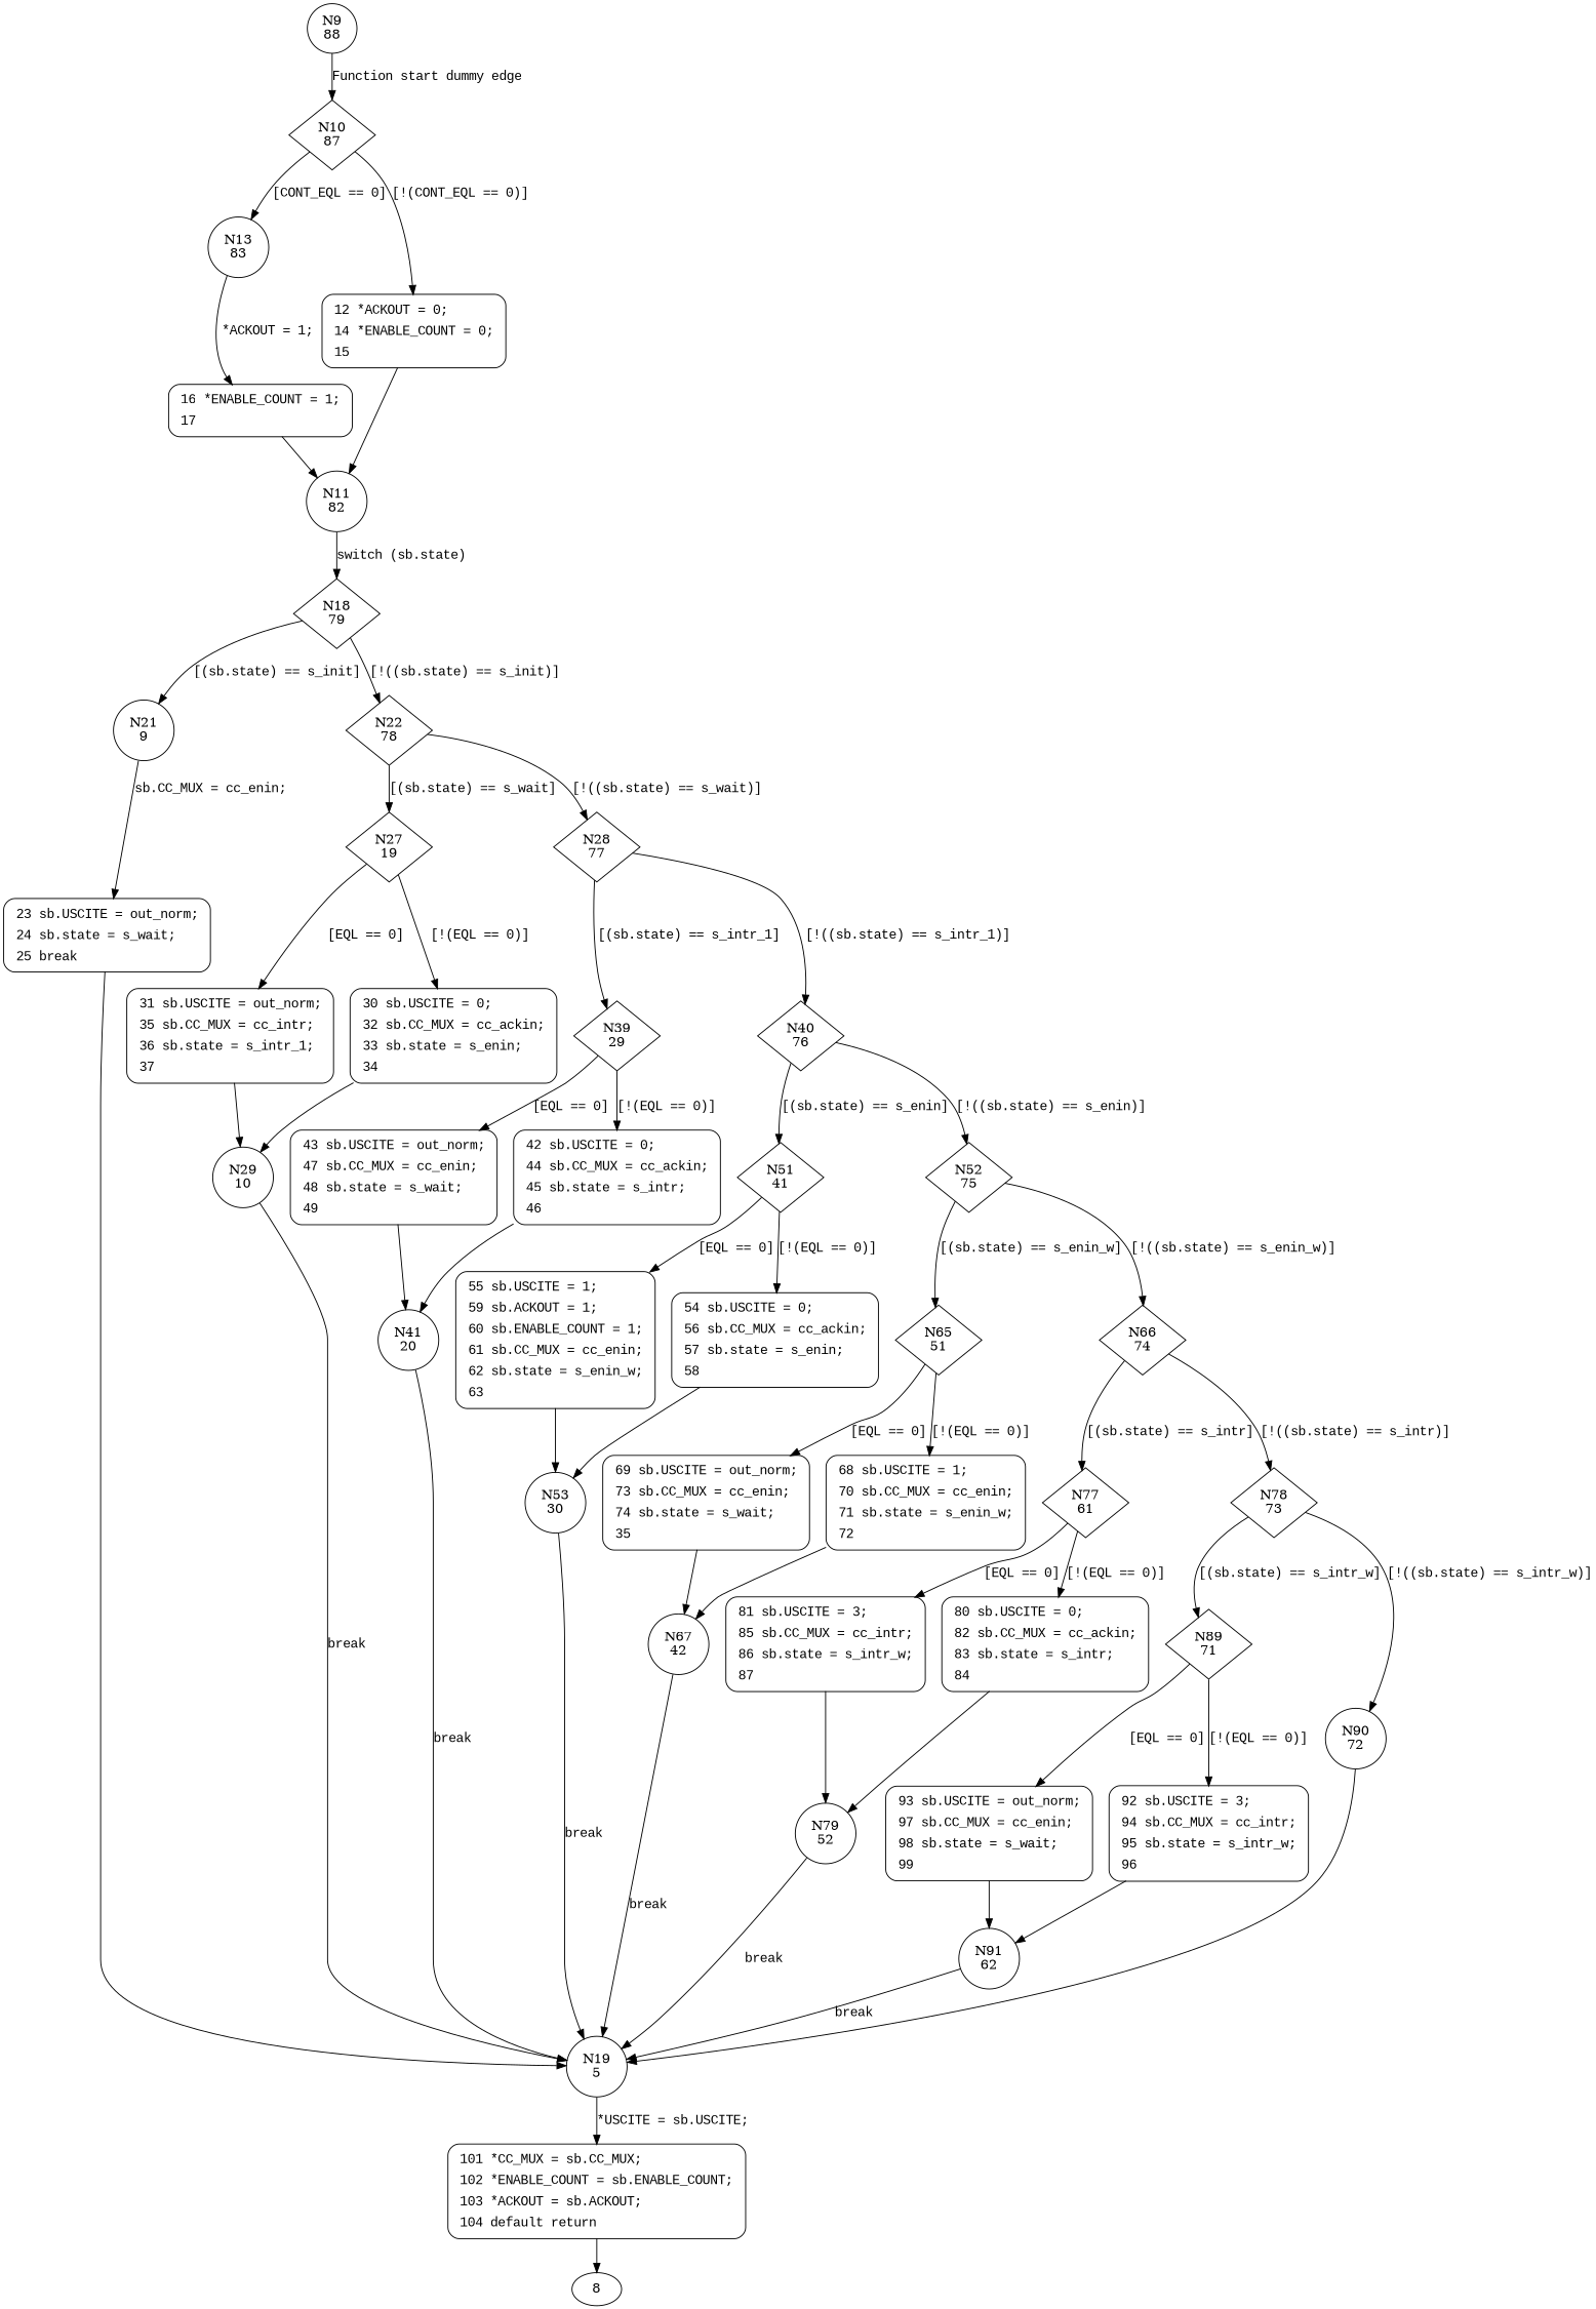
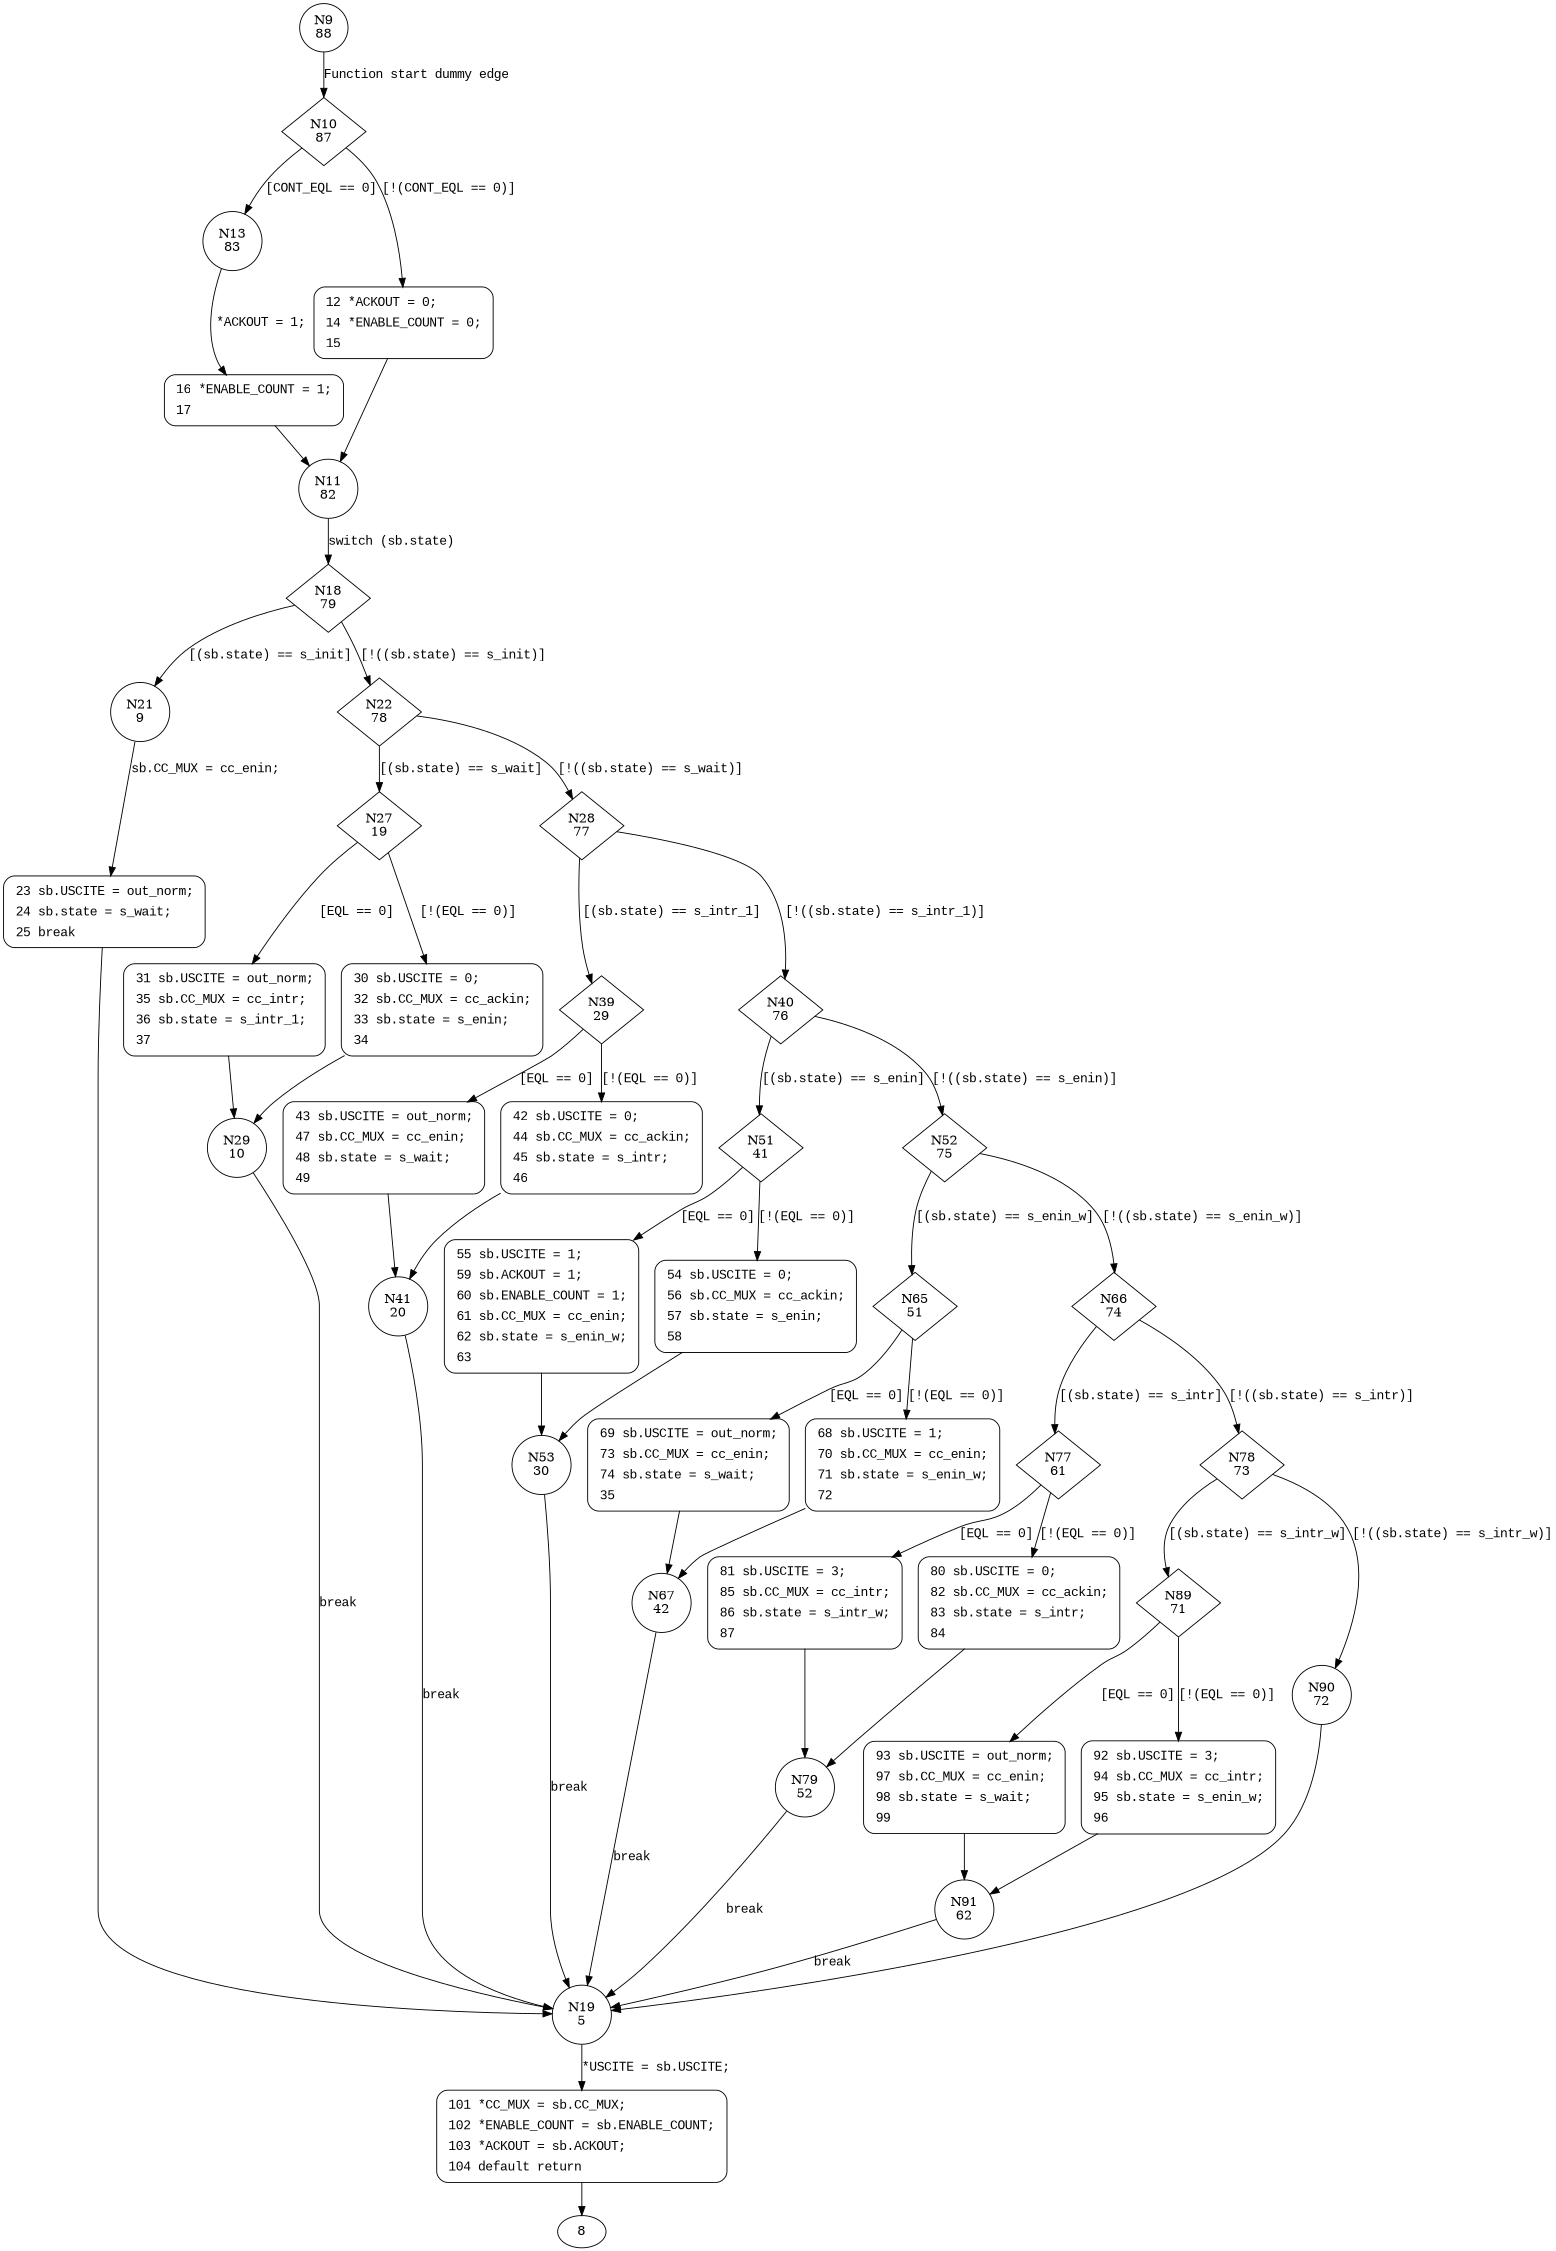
  digraph {
    node [shape=Mrecord]
    edge [fontname="Courier New"]
    n1 [label="N10\n87" shape=diamond]
    n2 [label="N13\n83" shape=circle]
    n3 [fillcolor=white fontname="Courier New" label=<<table border="0" cellborder="0" cellpadding="3" bgcolor="white"><tr><td align="right">12</td><td align="left">*ACKOUT = 0;</td></tr><tr><td align="right">14</td><td align="left">*ENABLE_COUNT = 0;</td></tr><tr><td align="right">15</td><td align="left"></td></tr></table>> penwidth=1 style="filled,bold"]
    n4 [fillcolor=white fontname="Courier New" label=<<table border="0" cellborder="0" cellpadding="3" bgcolor="white"><tr><td align="right">16</td><td align="left">*ENABLE_COUNT = 1;</td></tr><tr><td align="right">17</td><td align="left"></td></tr></table>> penwidth=1 style="filled,bold"]
    n5 [label="N11\n82" shape=circle]
    n6 [label="N18\n79" shape=diamond]
    n7 [label="N21\n9" shape=circle]
    n8 [label="N22\n78" shape=diamond]
    n9 [fillcolor=white fontname="Courier New" label=<<table border="0" cellborder="0" cellpadding="3" bgcolor="white"><tr><td align="right">23</td><td align="left">sb.USCITE = out_norm;</td></tr><tr><td align="right">24</td><td align="left">sb.state = s_wait;</td></tr><tr><td align="right">25</td><td align="left">break</td></tr></table>> penwidth=1 style="filled,bold"]
    n10 [label="N27\n19" shape=diamond]
    n11 [label="N28\n77" shape=diamond]
    n12 [label="N19\n5" shape=circle]
    n13 [fillcolor=white fontname="Courier New" label=<<table border="0" cellborder="0" cellpadding="3" bgcolor="white"><tr><td align="right">31</td><td align="left">sb.USCITE = out_norm;</td></tr><tr><td align="right">35</td><td align="left">sb.CC_MUX = cc_intr;</td></tr><tr><td align="right">36</td><td align="left">sb.state = s_intr_1;</td></tr><tr><td align="right">37</td><td align="left"></td></tr></table>> penwidth=1 style="filled,bold"]
    n14 [fillcolor=white fontname="Courier New" label=<<table border="0" cellborder="0" cellpadding="3" bgcolor="white"><tr><td align="right">30</td><td align="left">sb.USCITE = 0;</td></tr><tr><td align="right">32</td><td align="left">sb.CC_MUX = cc_ackin;</td></tr><tr><td align="right">33</td><td align="left">sb.state = s_enin;</td></tr><tr><td align="right">34</td><td align="left"></td></tr></table>> penwidth=1 style="filled,bold"]
    n15 [label="N39\n29" shape=diamond]
    n16 [label="N40\n76" shape=diamond]
    n17 [label="N29\n10" shape=circle]
    n18 [fillcolor=white fontname="Courier New" label=<<table border="0" cellborder="0" cellpadding="3" bgcolor="white"><tr><td align="right">43</td><td align="left">sb.USCITE = out_norm;</td></tr><tr><td align="right">47</td><td align="left">sb.CC_MUX = cc_enin;</td></tr><tr><td align="right">48</td><td align="left">sb.state = s_wait;</td></tr><tr><td align="right">49</td><td align="left"></td></tr></table>> penwidth=1 style="filled,bold"]
    n19 [fillcolor=white fontname="Courier New" label=<<table border="0" cellborder="0" cellpadding="3" bgcolor="white"><tr><td align="right">42</td><td align="left">sb.USCITE = 0;</td></tr><tr><td align="right">44</td><td align="left">sb.CC_MUX = cc_ackin;</td></tr><tr><td align="right">45</td><td align="left">sb.state = s_intr;</td></tr><tr><td align="right">46</td><td align="left"></td></tr></table>> penwidth=1 style="filled,bold"]
    n20 [label="N51\n41" shape=diamond]
    n21 [label="N52\n75" shape=diamond]
    n22 [label="N41\n20" shape=circle]
    n23 [fillcolor=white fontname="Courier New" label=<<table border="0" cellborder="0" cellpadding="3" bgcolor="white"><tr><td align="right">55</td><td align="left">sb.USCITE = 1;</td></tr><tr><td align="right">59</td><td align="left">sb.ACKOUT = 1;</td></tr><tr><td align="right">60</td><td align="left">sb.ENABLE_COUNT = 1;</td></tr><tr><td align="right">61</td><td align="left">sb.CC_MUX = cc_enin;</td></tr><tr><td align="right">62</td><td align="left">sb.state = s_enin_w;</td></tr><tr><td align="right">63</td><td align="left"></td></tr></table>> penwidth=1 style="filled,bold"]
    n24 [fillcolor=white fontname="Courier New" label=<<table border="0" cellborder="0" cellpadding="3" bgcolor="white"><tr><td align="right">54</td><td align="left">sb.USCITE = 0;</td></tr><tr><td align="right">56</td><td align="left">sb.CC_MUX = cc_ackin;</td></tr><tr><td align="right">57</td><td align="left">sb.state = s_enin;</td></tr><tr><td align="right">58</td><td align="left"></td></tr></table>> penwidth=1 style="filled,bold"]
    n25 [label="N65\n51" shape=diamond]
    n26 [label="N66\n74" shape=diamond]
    n27 [label="N53\n30" shape=circle]
    n28 [fillcolor=white fontname="Courier New" label=<<table border="0" cellborder="0" cellpadding="3" bgcolor="white"><tr><td align="right">69</td><td align="left">sb.USCITE = out_norm;</td></tr><tr><td align="right">73</td><td align="left">sb.CC_MUX = cc_enin;</td></tr><tr><td align="right">74</td><td align="left">sb.state = s_wait;</td></tr><tr><td align="right">35</td><td align="left"></td></tr></table>> penwidth=1 style="filled,bold"]
    n29 [fillcolor=white fontname="Courier New" label=<<table border="0" cellborder="0" cellpadding="3" bgcolor="white"><tr><td align="right">68</td><td align="left">sb.USCITE = 1;</td></tr><tr><td align="right">70</td><td align="left">sb.CC_MUX = cc_enin;</td></tr><tr><td align="right">71</td><td align="left">sb.state = s_enin_w;</td></tr><tr><td align="right">72</td><td align="left"></td></tr></table>> penwidth=1 style="filled,bold"]
    n30 [label="N77\n61" shape=diamond]
    n31 [label="N78\n73" shape=diamond]
    n32 [label="N67\n42" shape=circle]
    n33 [fillcolor=white fontname="Courier New" label=<<table border="0" cellborder="0" cellpadding="3" bgcolor="white"><tr><td align="right">81</td><td align="left">sb.USCITE = 3;</td></tr><tr><td align="right">85</td><td align="left">sb.CC_MUX = cc_intr;</td></tr><tr><td align="right">86</td><td align="left">sb.state = s_intr_w;</td></tr><tr><td align="right">87</td><td align="left"></td></tr></table>> penwidth=1 style="filled,bold"]
    n34 [fillcolor=white fontname="Courier New" label=<<table border="0" cellborder="0" cellpadding="3" bgcolor="white"><tr><td align="right">80</td><td align="left">sb.USCITE = 0;</td></tr><tr><td align="right">82</td><td align="left">sb.CC_MUX = cc_ackin;</td></tr><tr><td align="right">83</td><td align="left">sb.state = s_intr;</td></tr><tr><td align="right">84</td><td align="left"></td></tr></table>> penwidth=1 style="filled,bold"]
    n35 [label="N89\n71" shape=diamond]
    n36 [label="N90\n72" shape=circle]
    n37 [label="N79\n52" shape=circle]
    n38 [fillcolor=white fontname="Courier New" label=<<table border="0" cellborder="0" cellpadding="3" bgcolor="white"><tr><td align="right">93</td><td align="left">sb.USCITE = out_norm;</td></tr><tr><td align="right">97</td><td align="left">sb.CC_MUX = cc_enin;</td></tr><tr><td align="right">98</td><td align="left">sb.state = s_wait;</td></tr><tr><td align="right">99</td><td align="left"></td></tr></table>> penwidth=1 style="filled,bold"]
-   n39 [fillcolor=white fontname="Courier New" label=<<table border="0" cellborder="0" cellpadding="3" bgcolor="white"><tr><td align="right">92</td><td align="left">sb.USCITE = 3;</td></tr><tr><td align="right">94</td><td align="left">sb.CC_MUX = cc_intr;</td></tr><tr><td align="right">95</td><td align="left">sb.state = s_intr_w;</td></tr><tr><td align="right">96</td><td align="left"></td></tr></table>> penwidth=1 style="filled,bold"]
+   n39 [fillcolor=white fontname="Courier New" label=<<table border="0" cellborder="0" cellpadding="3" bgcolor="white"><tr><td align="right">92</td><td align="left">sb.USCITE = 3;</td></tr><tr><td align="right">94</td><td align="left">sb.CC_MUX = cc_intr;</td></tr><tr><td align="right">95</td><td align="left">sb.state = s_enin_w;</td></tr><tr><td align="right">96</td><td align="left"></td></tr></table>> penwidth=1 style="filled,bold"]
    n40 [label="N91\n62" shape=circle]
    n41 [fillcolor=white fontname="Courier New" label=<<table border="0" cellborder="0" cellpadding="3" bgcolor="white"><tr><td align="right">101</td><td align="left">*CC_MUX = sb.CC_MUX;</td></tr><tr><td align="right">102</td><td align="left">*ENABLE_COUNT = sb.ENABLE_COUNT;</td></tr><tr><td align="right">103</td><td align="left">*ACKOUT = sb.ACKOUT;</td></tr><tr><td align="right">104</td><td align="left">default return</td></tr></table>> penwidth=1 style="filled,bold"]
    8 [shape=""]
    n43 [label="N9\n88" shape=circle]
    n1 -> n2 [label="[CONT_EQL == 0]"]
    n1 -> n3 [label="[!(CONT_EQL == 0)]"]
    n2 -> n4 [label="*ACKOUT = 1;"]
    n3 -> n5 [fontname=""]
    n4 -> n5 [fontname=""]
    n5 -> n6 [label="switch (sb.state)"]
    n6 -> n7 [label="[(sb.state) == s_init]"]
    n6 -> n8 [label="[!((sb.state) == s_init)]"]
    n7 -> n9 [label="sb.CC_MUX = cc_enin;"]
    n8 -> n10 [label="[(sb.state) == s_wait]"]
    n8 -> n11 [label="[!((sb.state) == s_wait)]"]
    n9 -> n12 [fontname=""]
    n10 -> n13 [label="[EQL == 0]"]
    n10 -> n14 [label="[!(EQL == 0)]"]
    n11 -> n15 [label="[(sb.state) == s_intr_1]"]
    n11 -> n16 [label="[!((sb.state) == s_intr_1)]"]
    n12 -> n41 [label="*USCITE = sb.USCITE;"]
    n13 -> n17 [fontname=""]
    n14 -> n17 [fontname=""]
    n15 -> n18 [label="[EQL == 0]"]
    n15 -> n19 [label="[!(EQL == 0)]"]
    n16 -> n20 [label="[(sb.state) == s_enin]"]
    n16 -> n21 [label="[!((sb.state) == s_enin)]"]
    n17 -> n12 [label=break]
    n18 -> n22 [fontname=""]
    n19 -> n22 [fontname=""]
    n20 -> n23 [label="[EQL == 0]"]
    n20 -> n24 [label="[!(EQL == 0)]"]
    n21 -> n25 [label="[(sb.state) == s_enin_w]"]
    n21 -> n26 [label="[!((sb.state) == s_enin_w)]"]
    n22 -> n12 [label=break]
    n23 -> n27 [fontname=""]
    n24 -> n27 [fontname=""]
    n25 -> n28 [label="[EQL == 0]"]
    n25 -> n29 [label="[!(EQL == 0)]"]
    n26 -> n30 [label="[(sb.state) == s_intr]"]
    n26 -> n31 [label="[!((sb.state) == s_intr)]"]
    n27 -> n12 [label=break]
    n28 -> n32 [fontname=""]
    n29 -> n32 [fontname=""]
    n30 -> n33 [label="[EQL == 0]"]
    n30 -> n34 [label="[!(EQL == 0)]"]
    n31 -> n35 [label="[(sb.state) == s_intr_w]"]
    n31 -> n36 [label="[!((sb.state) == s_intr_w)]"]
    n32 -> n12 [label=break]
    n33 -> n37 [fontname=""]
    n34 -> n37 [fontname=""]
    n35 -> n38 [label="[EQL == 0]"]
    n35 -> n39 [label="[!(EQL == 0)]"]
    n36 -> n12
    n37 -> n12 [label=break]
    n38 -> n40 [fontname=""]
    n39 -> n40 [fontname=""]
    n40 -> n12 [label=break]
    n41 -> 8 [fontname=""]
    n43 -> n1 [label="Function start dummy edge"]
  }
